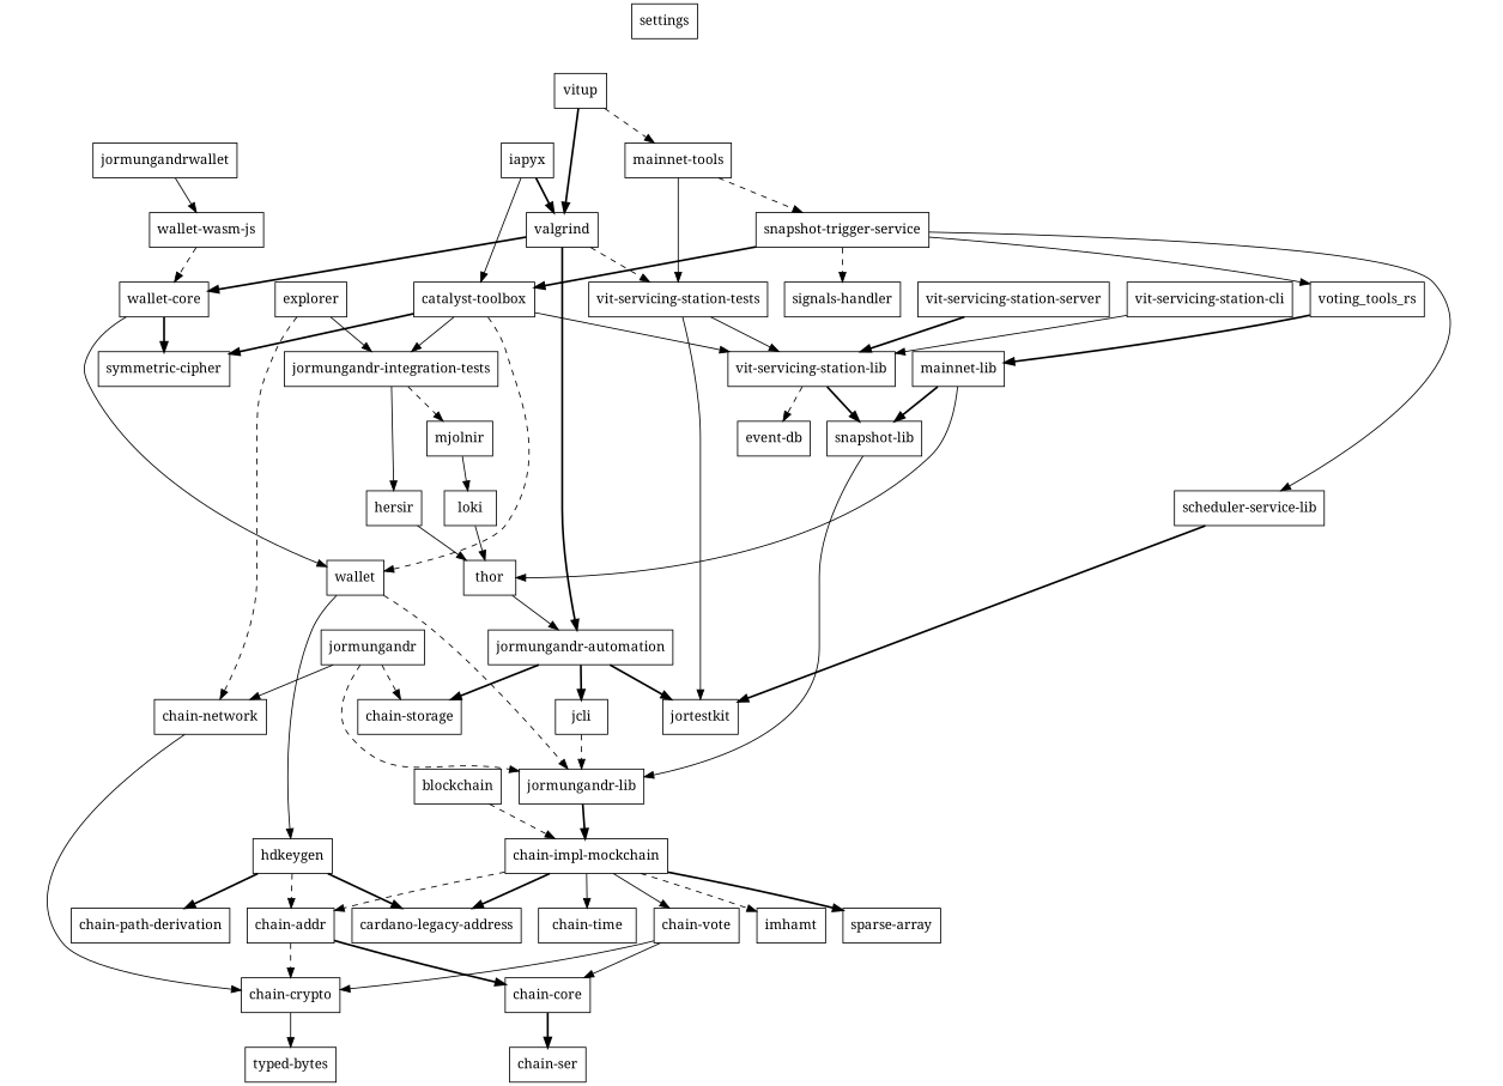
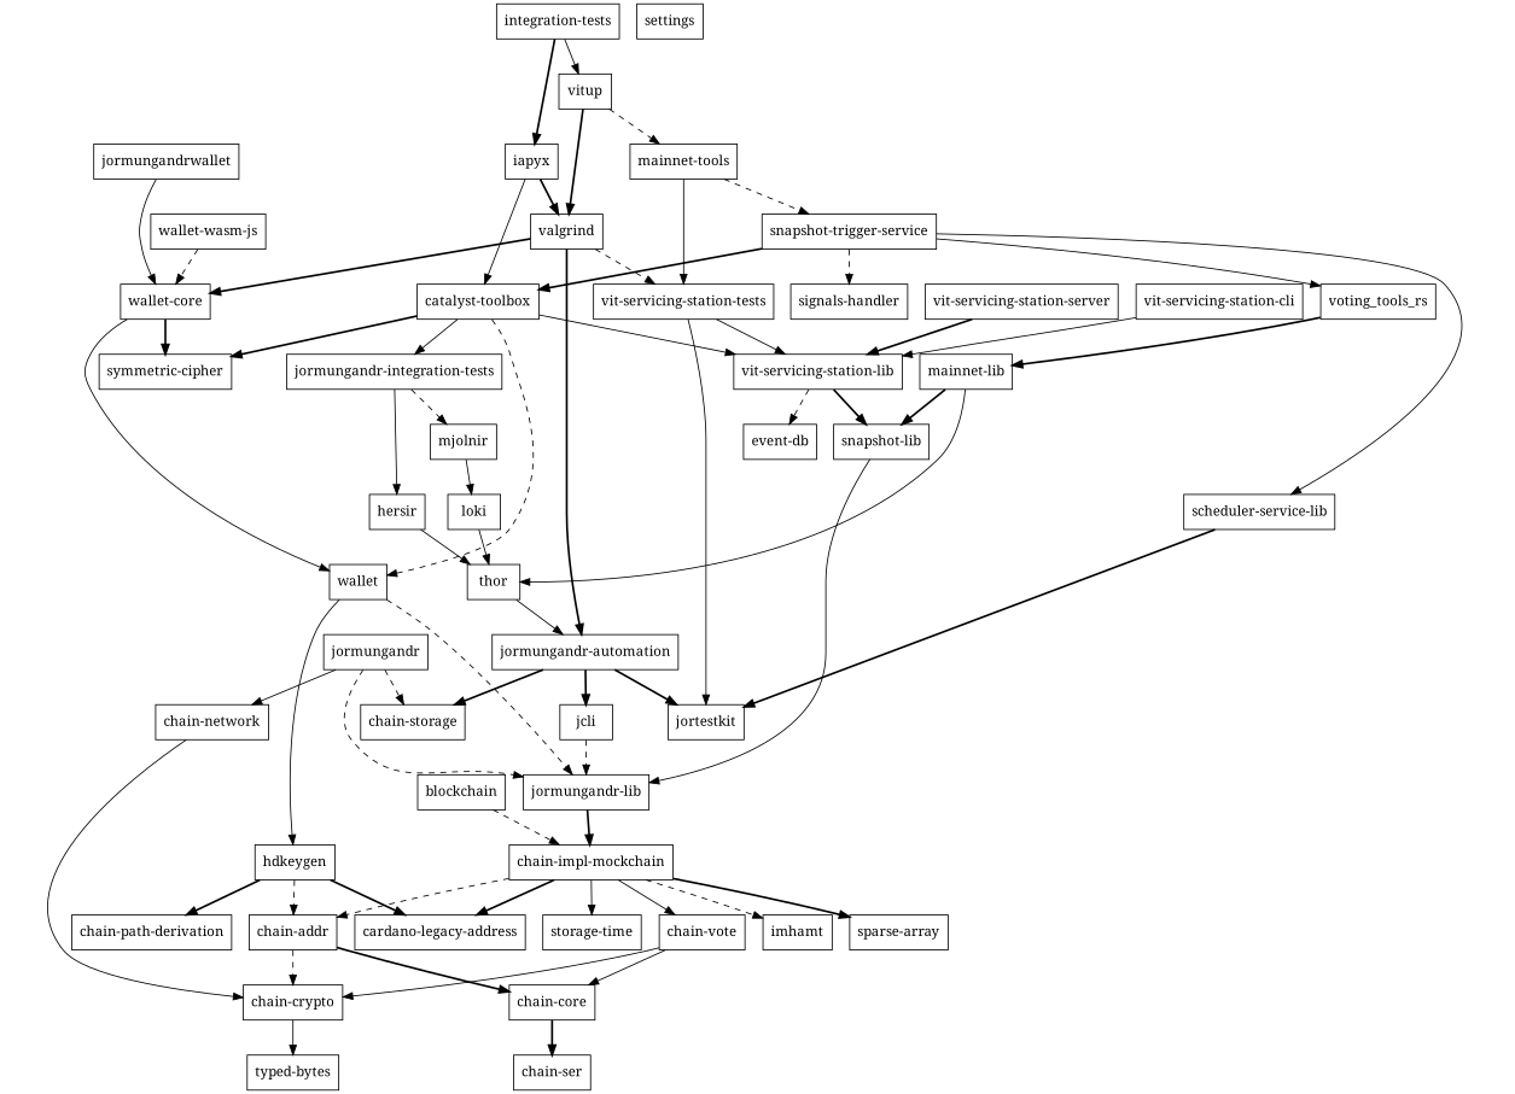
  digraph {
    fontname="Noto Serif"
    node [fontname="Noto Serif" shape=box]
    edge [fontname="Noto Serif" style=solid]
    n1 [label="catalyst-toolbox"]
    n2 [label="jormungandr-integration-tests"]
    n3 [label="symmetric-cipher"]
    n4 [label="vit-servicing-station-lib"]
    n5 [label=wallet]
    n6 [label=hersir]
    n7 [label=mjolnir]
    n8 [label="snapshot-lib"]
    n9 [label="event-db"]
    n10 [label="jormungandr-lib"]
    n11 [label=hdkeygen]
    n12 [label="chain-addr"]
    n13 [label="chain-core"]
    n14 [label="chain-crypto"]
    n15 [label="chain-ser"]
    n16 [label="typed-bytes"]
    n17 [label="chain-impl-mockchain"]
    n18 [label="cardano-legacy-address"]
-   n19 [label="chain-time"]
+   n19 [label="storage-time"]
    n20 [label="chain-vote"]
    n21 [label=imhamt]
    n22 [label="sparse-array"]
    n23 [label="chain-storage"]
    n24 [label=jcli]
    n25 [label="jormungandr-automation"]
    n26 [label=jortestkit]
    n27 [label=thor]
    n28 [label=loki]
    n29 [label="vit-servicing-station-tests"]
    n30 [label="chain-path-derivation"]
    n31 [label="chain-network"]
    n32 [label=jormungandrwallet]
    n33 [label="wallet-core"]
    n34 [label="wallet-wasm-js"]
    n35 [label=jormungandr]
-   n36 [label=explorer]
    n37 [label=settings]
    n38 [label=blockchain]
    n39 [label="vit-servicing-station-cli"]
    n40 [label="vit-servicing-station-server"]
    n41 [label=iapyx]
    n42 [label=valgrind]
    n43 [label=vitup]
    n44 [label="mainnet-tools"]
    n45 [label="snapshot-trigger-service"]
    n46 [label="mainnet-lib"]
    n47 [label="scheduler-service-lib"]
    n48 [label="signals-handler"]
    n49 [label=voting_tools_rs]
+   n50 [label="integration-tests"]
    n1 -> n2
    n1 -> n3 [style=bold]
    n1 -> n4
    n1 -> n5 [style=dashed]
    n2 -> n6
    n2 -> n7 [style=dashed]
    n4 -> n8 [style=bold]
    n4 -> n9 [style=dashed]
    n5 -> n10 [style=dashed]
    n5 -> n11
    n6 -> n27
    n7 -> n28
    n8 -> n10
    n10 -> n17 [style=bold]
    n11 -> n12 [style=dashed]
    n11 -> n18 [style=bold]
    n11 -> n30 [style=bold]
    n12 -> n13 [style=bold]
    n12 -> n14 [style=dashed]
    n13 -> n15 [style=bold]
    n14 -> n16
    n17 -> n12 [style=dashed]
    n17 -> n18 [style=bold]
    n17 -> n19
    n17 -> n20
    n17 -> n21 [style=dashed]
    n17 -> n22 [style=bold]
    n20 -> n13
    n20 -> n14
    n24 -> n10 [style=dashed]
    n25 -> n23 [style=bold]
    n25 -> n24 [style=bold]
    n25 -> n26 [style=bold]
    n27 -> n25
    n28 -> n27
    n29 -> n4
    n29 -> n26
    n31 -> n14
-   n32 -> n34
+   n32 -> n33
    n33 -> n3 [style=bold]
    n33 -> n5
    n34 -> n33 [style=dashed]
    n35 -> n10 [style=dashed]
    n35 -> n23 [style=dashed]
    n35 -> n31
-   n36 -> n2
-   n36 -> n31 [style=dashed]
    n38 -> n17 [style=dashed]
    n39 -> n4
    n40 -> n4 [style=bold]
    n41 -> n1
    n41 -> n42 [style=bold]
    n42 -> n25 [style=bold]
    n42 -> n29 [style=dashed]
    n42 -> n33 [style=bold]
    n43 -> n42 [style=bold]
    n43 -> n44 [style=dashed]
    n44 -> n29
    n44 -> n45 [style=dashed]
    n45 -> n1 [style=bold]
    n45 -> n47
    n45 -> n48 [style=dashed]
    n45 -> n49
    n46 -> n8 [style=bold]
    n46 -> n27
    n47 -> n26 [style=bold]
    n49 -> n46 [style=bold]
+   n50 -> n41 [style=bold]
+   n50 -> n43
  }
